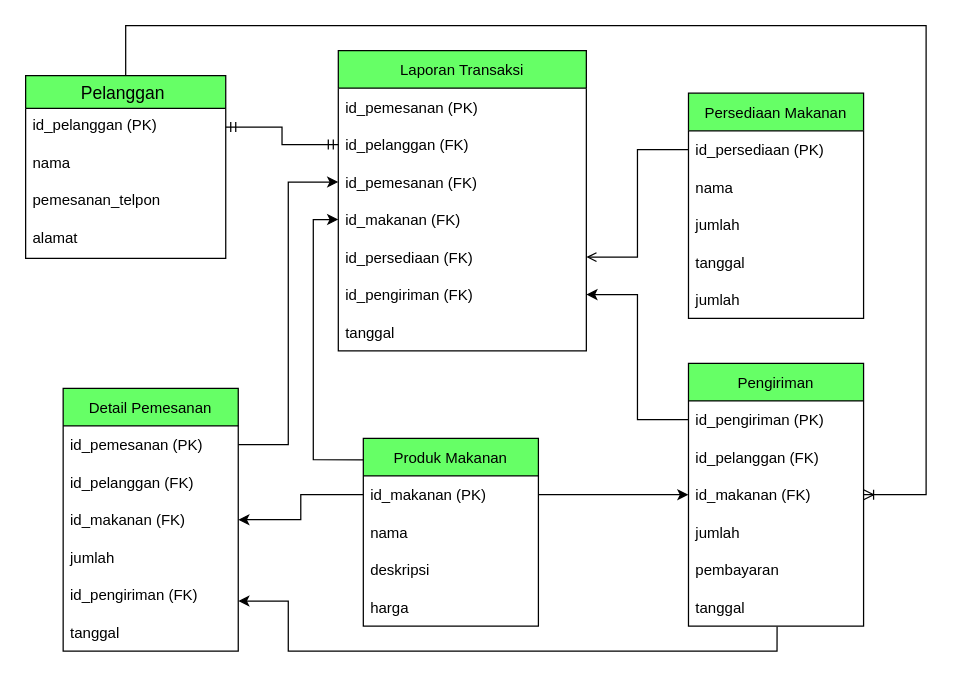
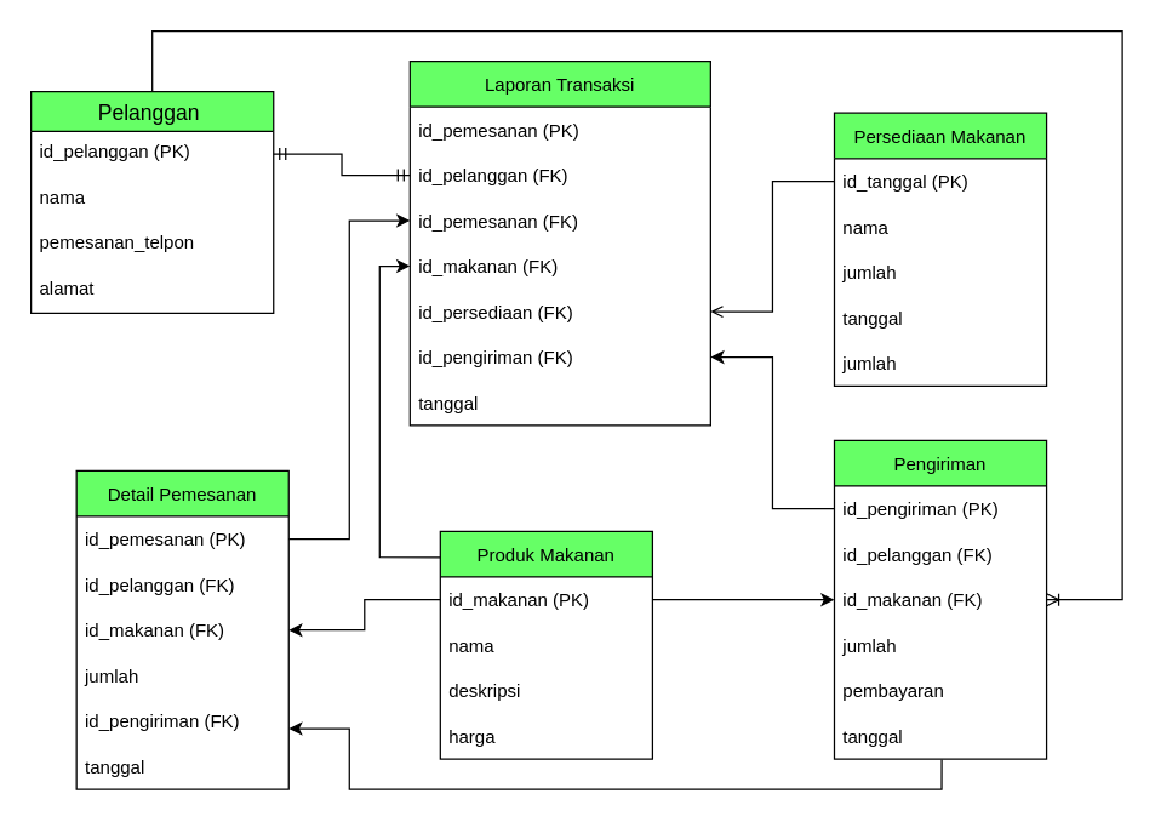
  <mxCell id="0" />
  <mxCell id="1" parent="0" />
  <mxCell id="2" value="Pelanggan " style="swimlane;fontStyle=0;childLayout=stackLayout;horizontal=1;startSize=26;horizontalStack=0;resizeParent=1;resizeParentMax=0;resizeLast=0;collapsible=1;marginBottom=0;align=center;fontSize=14;fillColor=#66FF66;rounded=0;" parent="1" vertex="1"><mxGeometry x="20" y="60" width="160" height="146" as="geometry" /></mxCell>
  <mxCell id="3" value="id_pelanggan (PK)" style="text;strokeColor=none;fillColor=none;spacingLeft=4;spacingRight=4;overflow=hidden;rotatable=0;points=[[0,0.5],[1,0.5]];portConstraint=eastwest;fontSize=12;rounded=0;" parent="2" vertex="1"><mxGeometry y="26" width="160" height="30" as="geometry" /></mxCell>
  <mxCell id="4" value="nama" style="text;strokeColor=none;fillColor=none;spacingLeft=4;spacingRight=4;overflow=hidden;rotatable=0;points=[[0,0.5],[1,0.5]];portConstraint=eastwest;fontSize=12;rounded=0;" parent="2" vertex="1"><mxGeometry y="56" width="160" height="30" as="geometry" /></mxCell>
  <mxCell id="5" value="pemesanan_telpon" style="text;strokeColor=none;fillColor=none;spacingLeft=4;spacingRight=4;overflow=hidden;rotatable=0;points=[[0,0.5],[1,0.5]];portConstraint=eastwest;fontSize=12;rounded=0;" parent="2" vertex="1"><mxGeometry y="86" width="160" height="30" as="geometry" /></mxCell>
  <mxCell id="6" value="alamat" style="text;strokeColor=none;fillColor=none;spacingLeft=4;spacingRight=4;overflow=hidden;rotatable=0;points=[[0,0.5],[1,0.5]];portConstraint=eastwest;fontSize=12;rounded=0;" parent="2" vertex="1"><mxGeometry y="116" width="160" height="30" as="geometry" /></mxCell>
  <mxCell id="7" value="Laporan Transaksi" style="swimlane;fontStyle=0;childLayout=stackLayout;horizontal=1;startSize=30;horizontalStack=0;resizeParent=1;resizeParentMax=0;resizeLast=0;collapsible=1;marginBottom=0;fillColor=#66FF66;rounded=0;" parent="1" vertex="1"><mxGeometry x="270" y="40" width="198.33" height="240" as="geometry"><mxRectangle x="200" y="640" width="140" height="30" as="alternateBounds" /></mxGeometry></mxCell>
  <mxCell id="8" value="id_pemesanan (PK)" style="text;strokeColor=none;fillColor=none;align=left;verticalAlign=middle;spacingLeft=4;spacingRight=4;overflow=hidden;points=[[0,0.5],[1,0.5]];portConstraint=eastwest;rotatable=0;rounded=0;" parent="7" vertex="1"><mxGeometry y="30" width="198.33" height="30" as="geometry" /></mxCell>
  <mxCell id="9" value="id_pelanggan (FK)" style="text;strokeColor=none;fillColor=none;align=left;verticalAlign=middle;spacingLeft=4;spacingRight=4;overflow=hidden;points=[[0,0.5],[1,0.5]];portConstraint=eastwest;rotatable=0;rounded=0;" parent="7" vertex="1"><mxGeometry y="60" width="198.33" height="30" as="geometry" /></mxCell>
  <mxCell id="10" value="id_pemesanan (FK)" style="text;strokeColor=none;fillColor=none;align=left;verticalAlign=middle;spacingLeft=4;spacingRight=4;overflow=hidden;points=[[0,0.5],[1,0.5]];portConstraint=eastwest;rotatable=0;rounded=0;" parent="7" vertex="1"><mxGeometry y="90" width="198.33" height="30" as="geometry" /></mxCell>
  <mxCell id="11" value="id_makanan (FK)" style="text;strokeColor=none;fillColor=none;align=left;verticalAlign=middle;spacingLeft=4;spacingRight=4;overflow=hidden;points=[[0,0.5],[1,0.5]];portConstraint=eastwest;rotatable=0;rounded=0;" parent="7" vertex="1"><mxGeometry y="120" width="198.33" height="30" as="geometry" /></mxCell>
  <mxCell id="12" value="id_persediaan (FK)" style="text;strokeColor=none;fillColor=none;align=left;verticalAlign=middle;spacingLeft=4;spacingRight=4;overflow=hidden;points=[[0,0.5],[1,0.5]];portConstraint=eastwest;rotatable=0;rounded=0;" parent="7" vertex="1"><mxGeometry y="150" width="198.33" height="30" as="geometry" /></mxCell>
  <mxCell id="13" value="id_pengiriman (FK)" style="text;strokeColor=none;fillColor=none;align=left;verticalAlign=middle;spacingLeft=4;spacingRight=4;overflow=hidden;points=[[0,0.5],[1,0.5]];portConstraint=eastwest;rotatable=0;rounded=0;" parent="7" vertex="1"><mxGeometry y="180" width="198.33" height="30" as="geometry" /></mxCell>
  <mxCell id="14" value="tanggal" style="text;strokeColor=none;fillColor=none;align=left;verticalAlign=middle;spacingLeft=4;spacingRight=4;overflow=hidden;points=[[0,0.5],[1,0.5]];portConstraint=eastwest;rotatable=0;rounded=0;" parent="7" vertex="1"><mxGeometry y="210" width="198.33" height="30" as="geometry" /></mxCell>
  <mxCell id="15" value="Persediaan Makanan" style="swimlane;fontStyle=0;childLayout=stackLayout;horizontal=1;startSize=30;horizontalStack=0;resizeParent=1;resizeParentMax=0;resizeLast=0;collapsible=1;marginBottom=0;fillColor=#66FF66;rounded=0;" parent="1" vertex="1"><mxGeometry x="550" y="74" width="140" height="180" as="geometry" /></mxCell>
- <mxCell id="16" value="id_persediaan (PK)" style="text;strokeColor=none;fillColor=none;align=left;verticalAlign=middle;spacingLeft=4;spacingRight=4;overflow=hidden;points=[[0,0.5],[1,0.5]];portConstraint=eastwest;rotatable=0;rounded=0;" parent="15" vertex="1"><mxGeometry y="30" width="140" height="30" as="geometry" /></mxCell>
+ <mxCell id="16" value="id_tanggal (PK)" style="text;strokeColor=none;fillColor=none;align=left;verticalAlign=middle;spacingLeft=4;spacingRight=4;overflow=hidden;points=[[0,0.5],[1,0.5]];portConstraint=eastwest;rotatable=0;rounded=0;" parent="15" vertex="1"><mxGeometry y="30" width="140" height="30" as="geometry" /></mxCell>
  <mxCell id="17" value="nama" style="text;strokeColor=none;fillColor=none;align=left;verticalAlign=middle;spacingLeft=4;spacingRight=4;overflow=hidden;points=[[0,0.5],[1,0.5]];portConstraint=eastwest;rotatable=0;rounded=0;" parent="15" vertex="1"><mxGeometry y="60" width="140" height="30" as="geometry" /></mxCell>
  <mxCell id="18" value="jumlah" style="text;strokeColor=none;fillColor=none;align=left;verticalAlign=middle;spacingLeft=4;spacingRight=4;overflow=hidden;points=[[0,0.5],[1,0.5]];portConstraint=eastwest;rotatable=0;rounded=0;" parent="15" vertex="1"><mxGeometry y="90" width="140" height="30" as="geometry" /></mxCell>
  <mxCell id="19" value="tanggal" style="text;strokeColor=none;fillColor=none;align=left;verticalAlign=middle;spacingLeft=4;spacingRight=4;overflow=hidden;points=[[0,0.5],[1,0.5]];portConstraint=eastwest;rotatable=0;rounded=0;" parent="15" vertex="1"><mxGeometry y="120" width="140" height="30" as="geometry" /></mxCell>
  <mxCell id="20" value="jumlah" style="text;strokeColor=none;fillColor=none;align=left;verticalAlign=middle;spacingLeft=4;spacingRight=4;overflow=hidden;points=[[0,0.5],[1,0.5]];portConstraint=eastwest;rotatable=0;rounded=0;" parent="15" vertex="1"><mxGeometry y="150" width="140" height="30" as="geometry" /></mxCell>
  <mxCell id="21" value="Detail Pemesanan" style="swimlane;fontStyle=0;childLayout=stackLayout;horizontal=1;startSize=30;horizontalStack=0;resizeParent=1;resizeParentMax=0;resizeLast=0;collapsible=1;marginBottom=0;fillColor=#66FF66;rounded=0;" parent="1" vertex="1"><mxGeometry x="50" y="310" width="140" height="210" as="geometry" /></mxCell>
  <mxCell id="22" value="id_pemesanan (PK)" style="text;strokeColor=none;fillColor=none;align=left;verticalAlign=middle;spacingLeft=4;spacingRight=4;overflow=hidden;points=[[0,0.5],[1,0.5]];portConstraint=eastwest;rotatable=0;rounded=0;" parent="21" vertex="1"><mxGeometry y="30" width="140" height="30" as="geometry" /></mxCell>
  <mxCell id="23" value="id_pelanggan (FK)" style="text;strokeColor=none;fillColor=none;align=left;verticalAlign=middle;spacingLeft=4;spacingRight=4;overflow=hidden;points=[[0,0.5],[1,0.5]];portConstraint=eastwest;rotatable=0;rounded=0;" parent="21" vertex="1"><mxGeometry y="60" width="140" height="30" as="geometry" /></mxCell>
  <mxCell id="24" value="id_makanan (FK)" style="text;strokeColor=none;fillColor=none;align=left;verticalAlign=middle;spacingLeft=4;spacingRight=4;overflow=hidden;points=[[0,0.5],[1,0.5]];portConstraint=eastwest;rotatable=0;rounded=0;" parent="21" vertex="1"><mxGeometry y="90" width="140" height="30" as="geometry" /></mxCell>
  <mxCell id="25" value="jumlah" style="text;strokeColor=none;fillColor=none;align=left;verticalAlign=middle;spacingLeft=4;spacingRight=4;overflow=hidden;points=[[0,0.5],[1,0.5]];portConstraint=eastwest;rotatable=0;rounded=0;" parent="21" vertex="1"><mxGeometry y="120" width="140" height="30" as="geometry" /></mxCell>
  <mxCell id="26" value="id_pengiriman (FK)" style="text;strokeColor=none;fillColor=none;align=left;verticalAlign=middle;spacingLeft=4;spacingRight=4;overflow=hidden;points=[[0,0.5],[1,0.5]];portConstraint=eastwest;rotatable=0;rounded=0;" parent="21" vertex="1"><mxGeometry y="150" width="140" height="30" as="geometry" /></mxCell>
  <mxCell id="27" value="tanggal" style="text;strokeColor=none;fillColor=none;align=left;verticalAlign=middle;spacingLeft=4;spacingRight=4;overflow=hidden;points=[[0,0.5],[1,0.5]];portConstraint=eastwest;rotatable=0;rounded=0;" parent="21" vertex="1"><mxGeometry y="180" width="140" height="30" as="geometry" /></mxCell>
  <mxCell id="28" value="Produk Makanan" style="swimlane;fontStyle=0;childLayout=stackLayout;horizontal=1;startSize=30;horizontalStack=0;resizeParent=1;resizeParentMax=0;resizeLast=0;collapsible=1;marginBottom=0;fillColor=#66FF66;rounded=0;" parent="1" vertex="1"><mxGeometry x="290" y="350" width="140" height="150" as="geometry" /></mxCell>
  <mxCell id="29" value="id_makanan (PK)" style="text;strokeColor=none;fillColor=none;align=left;verticalAlign=middle;spacingLeft=4;spacingRight=4;overflow=hidden;points=[[0,0.5],[1,0.5]];portConstraint=eastwest;rotatable=0;rounded=0;" parent="28" vertex="1"><mxGeometry y="30" width="140" height="30" as="geometry" /></mxCell>
  <mxCell id="30" value="nama" style="text;strokeColor=none;fillColor=none;align=left;verticalAlign=middle;spacingLeft=4;spacingRight=4;overflow=hidden;points=[[0,0.5],[1,0.5]];portConstraint=eastwest;rotatable=0;rounded=0;" parent="28" vertex="1"><mxGeometry y="60" width="140" height="30" as="geometry" /></mxCell>
  <mxCell id="31" value="deskripsi" style="text;strokeColor=none;fillColor=none;align=left;verticalAlign=middle;spacingLeft=4;spacingRight=4;overflow=hidden;points=[[0,0.5],[1,0.5]];portConstraint=eastwest;rotatable=0;rounded=0;" parent="28" vertex="1"><mxGeometry y="90" width="140" height="30" as="geometry" /></mxCell>
  <mxCell id="32" value="harga" style="text;strokeColor=none;fillColor=none;align=left;verticalAlign=middle;spacingLeft=4;spacingRight=4;overflow=hidden;points=[[0,0.5],[1,0.5]];portConstraint=eastwest;rotatable=0;rounded=0;" parent="28" vertex="1"><mxGeometry y="120" width="140" height="30" as="geometry" /></mxCell>
  <mxCell id="33" value="Pengiriman" style="swimlane;fontStyle=0;childLayout=stackLayout;horizontal=1;startSize=30;horizontalStack=0;resizeParent=1;resizeParentMax=0;resizeLast=0;collapsible=1;marginBottom=0;fillColor=#66FF66;rounded=0;" parent="1" vertex="1"><mxGeometry x="550" y="290" width="140" height="210" as="geometry" /></mxCell>
  <mxCell id="34" value="id_pengiriman (PK)" style="text;strokeColor=none;fillColor=none;align=left;verticalAlign=middle;spacingLeft=4;spacingRight=4;overflow=hidden;points=[[0,0.5],[1,0.5]];portConstraint=eastwest;rotatable=0;rounded=0;" parent="33" vertex="1"><mxGeometry y="30" width="140" height="30" as="geometry" /></mxCell>
  <mxCell id="35" value="id_pelanggan (FK)" style="text;strokeColor=none;fillColor=none;align=left;verticalAlign=middle;spacingLeft=4;spacingRight=4;overflow=hidden;points=[[0,0.5],[1,0.5]];portConstraint=eastwest;rotatable=0;rounded=0;" parent="33" vertex="1"><mxGeometry y="60" width="140" height="30" as="geometry" /></mxCell>
  <mxCell id="36" value="id_makanan (FK)" style="text;strokeColor=none;fillColor=none;align=left;verticalAlign=middle;spacingLeft=4;spacingRight=4;overflow=hidden;points=[[0,0.5],[1,0.5]];portConstraint=eastwest;rotatable=0;rounded=0;" parent="33" vertex="1"><mxGeometry y="90" width="140" height="30" as="geometry" /></mxCell>
  <mxCell id="37" value="jumlah" style="text;strokeColor=none;fillColor=none;align=left;verticalAlign=middle;spacingLeft=4;spacingRight=4;overflow=hidden;points=[[0,0.5],[1,0.5]];portConstraint=eastwest;rotatable=0;rounded=0;" parent="33" vertex="1"><mxGeometry y="120" width="140" height="30" as="geometry" /></mxCell>
  <mxCell id="38" value="pembayaran" style="text;strokeColor=none;fillColor=none;align=left;verticalAlign=middle;spacingLeft=4;spacingRight=4;overflow=hidden;points=[[0,0.5],[1,0.5]];portConstraint=eastwest;rotatable=0;rounded=0;" parent="33" vertex="1"><mxGeometry y="150" width="140" height="30" as="geometry" /></mxCell>
  <mxCell id="39" value="tanggal" style="text;strokeColor=none;fillColor=none;align=left;verticalAlign=middle;spacingLeft=4;spacingRight=4;overflow=hidden;points=[[0,0.5],[1,0.5]];portConstraint=eastwest;rotatable=0;rounded=0;" parent="33" vertex="1"><mxGeometry y="180" width="140" height="30" as="geometry" /></mxCell>
  <mxCell id="40" style="edgeStyle=orthogonalEdgeStyle;rounded=0;orthogonalLoop=1;jettySize=auto;html=1;entryX=0;entryY=0.5;entryDx=0;entryDy=0;" parent="1" source="22" target="10" edge="1"><mxGeometry relative="1" as="geometry"><mxPoint x="230" y="140" as="targetPoint" /></mxGeometry></mxCell>
  <mxCell id="41" value="" style="endArrow=classic;html=1;rounded=0;exitX=0;exitY=0.114;exitDx=0;exitDy=0;exitPerimeter=0;entryX=0;entryY=0.5;entryDx=0;entryDy=0;" parent="1" source="28" target="11" edge="1"><mxGeometry width="50" height="50" relative="1" as="geometry"><mxPoint x="260" y="370" as="sourcePoint" /><mxPoint x="250" y="170" as="targetPoint" /><Array as="points"><mxPoint x="250" y="367" /><mxPoint x="250" y="175" /></Array></mxGeometry></mxCell>
  <mxCell id="42" style="edgeStyle=orthogonalEdgeStyle;rounded=0;orthogonalLoop=1;jettySize=auto;html=1;entryX=1;entryY=0.5;entryDx=0;entryDy=0;" parent="1" source="29" target="24" edge="1"><mxGeometry relative="1" as="geometry" /></mxCell>
  <mxCell id="43" style="edgeStyle=orthogonalEdgeStyle;rounded=0;orthogonalLoop=1;jettySize=auto;html=1;" parent="1" source="29" target="36" edge="1"><mxGeometry relative="1" as="geometry" /></mxCell>
  <mxCell id="44" style="edgeStyle=orthogonalEdgeStyle;rounded=0;orthogonalLoop=1;jettySize=auto;html=1;entryX=1;entryY=0.5;entryDx=0;entryDy=0;" parent="1" source="34" target="13" edge="1"><mxGeometry relative="1" as="geometry" /></mxCell>
  <mxCell id="45" style="edgeStyle=orthogonalEdgeStyle;rounded=0;orthogonalLoop=1;jettySize=auto;html=1;entryX=1;entryY=0.5;entryDx=0;entryDy=0;endArrow=open;" parent="1" source="16" target="12" edge="1"><mxGeometry relative="1" as="geometry" /></mxCell>
  <mxCell id="46" style="edgeStyle=orthogonalEdgeStyle;rounded=0;orthogonalLoop=1;jettySize=auto;html=1;exitX=0.506;exitY=1.021;exitDx=0;exitDy=0;exitPerimeter=0;entryX=1;entryY=0.667;entryDx=0;entryDy=0;entryPerimeter=0;" parent="1" source="39" target="26" edge="1"><mxGeometry relative="1" as="geometry"><mxPoint x="230" y="530" as="targetPoint" /><Array as="points"><mxPoint x="621" y="520" /><mxPoint x="230" y="520" /><mxPoint x="230" y="480" /></Array></mxGeometry></mxCell>
  <mxCell id="47" value="" style="edgeStyle=orthogonalEdgeStyle;fontSize=12;html=1;endArrow=ERoneToMany;rounded=0;exitX=0.5;exitY=0;exitDx=0;exitDy=0;entryX=1;entryY=0.5;entryDx=0;entryDy=0;" parent="1" source="2" target="36" edge="1"><mxGeometry width="100" height="100" relative="1" as="geometry"><mxPoint x="80" y="20" as="sourcePoint" /><mxPoint x="740" y="400" as="targetPoint" /><Array as="points"><mxPoint x="100" y="20" /><mxPoint x="740" y="20" /><mxPoint x="740" y="395" /></Array></mxGeometry></mxCell>
  <mxCell id="48" value="" style="edgeStyle=orthogonalEdgeStyle;fontSize=12;html=1;endArrow=ERmandOne;startArrow=ERmandOne;rounded=0;exitX=1;exitY=0.5;exitDx=0;exitDy=0;entryX=0;entryY=0.5;entryDx=0;entryDy=0;" parent="1" source="3" target="9" edge="1"><mxGeometry width="100" height="100" relative="1" as="geometry"><mxPoint x="330" y="240" as="sourcePoint" /><mxPoint x="430" y="140" as="targetPoint" /></mxGeometry></mxCell>
